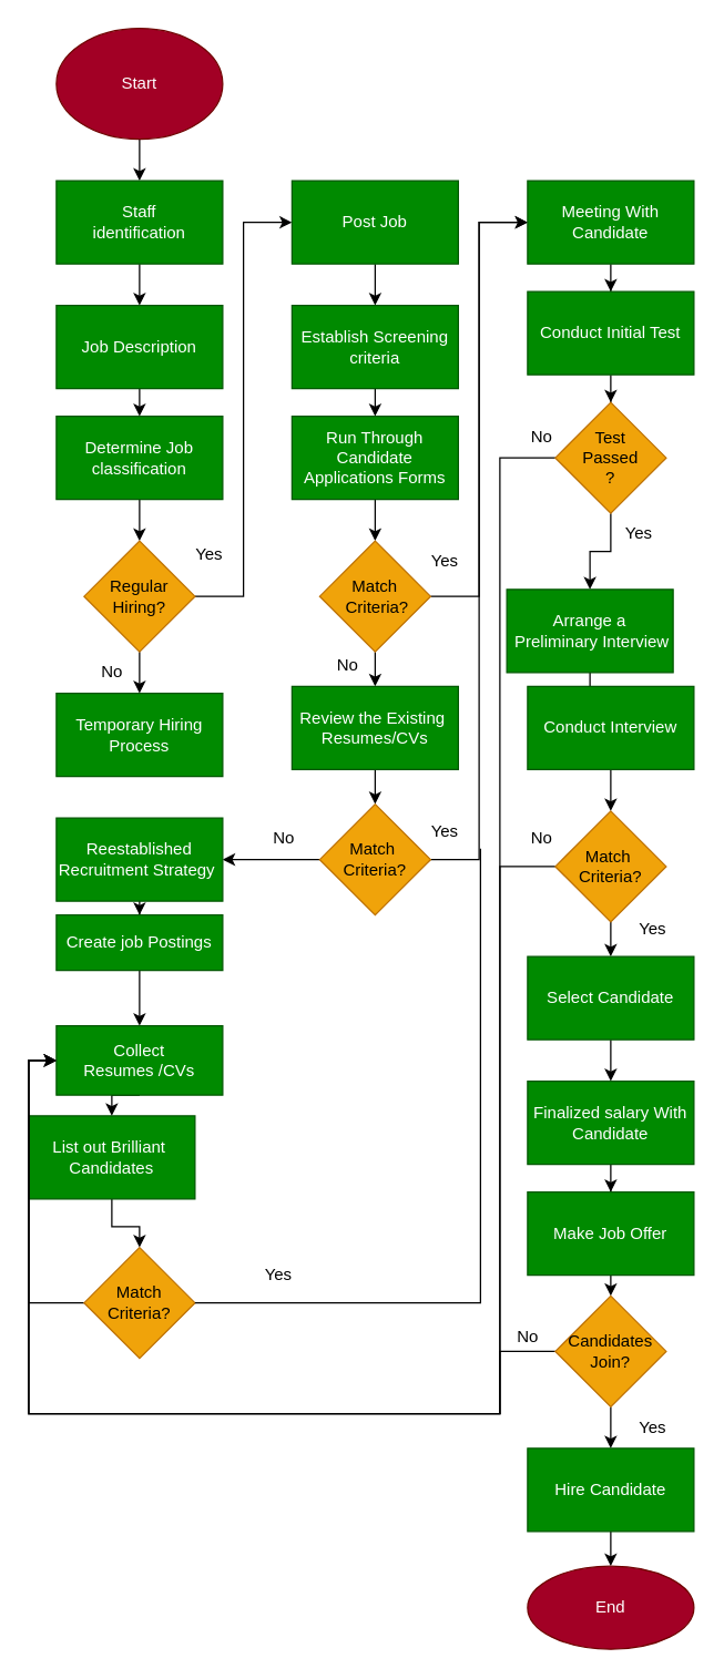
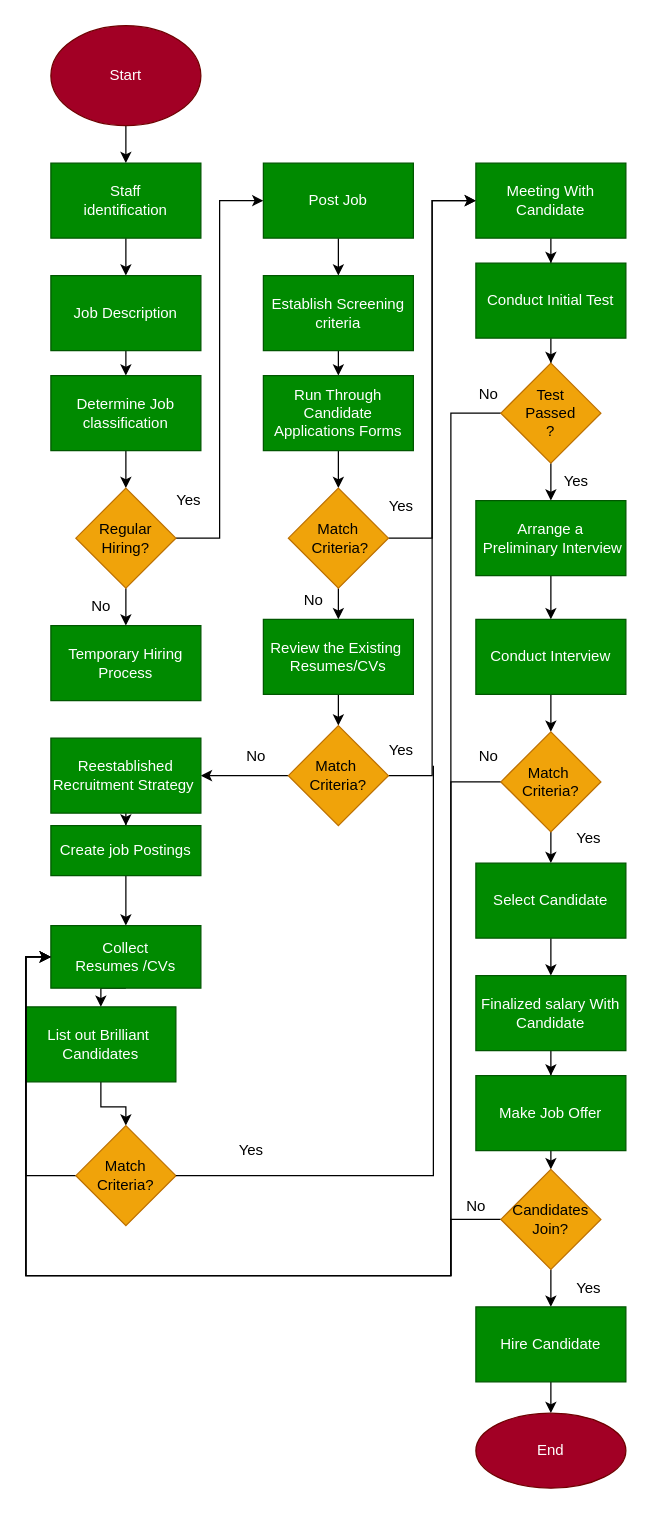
  <mxCell id="0" />
  <mxCell id="1" parent="0" />
  <mxCell id="2" style="edgeStyle=orthogonalEdgeStyle;rounded=0;orthogonalLoop=1;jettySize=auto;html=1;exitX=0.5;exitY=1;exitDx=0;exitDy=0;entryX=0.5;entryY=0;entryDx=0;entryDy=0;" edge="1" parent="1" source="3" target="5"><mxGeometry relative="1" as="geometry" /></mxCell>
  <mxCell id="3" value="Start" style="ellipse;whiteSpace=wrap;html=1;fillColor=#a20025;fontColor=#ffffff;strokeColor=#6F0000;" vertex="1" parent="1"><mxGeometry x="40" y="20" width="120" height="80" as="geometry" /></mxCell>
  <mxCell id="4" style="edgeStyle=orthogonalEdgeStyle;rounded=0;orthogonalLoop=1;jettySize=auto;html=1;exitX=0.5;exitY=1;exitDx=0;exitDy=0;entryX=0.5;entryY=0;entryDx=0;entryDy=0;" edge="1" parent="1" source="5" target="7"><mxGeometry relative="1" as="geometry" /></mxCell>
  <mxCell id="5" value="Staff&lt;br&gt;identification" style="rounded=0;whiteSpace=wrap;html=1;fillColor=#008a00;fontColor=#ffffff;strokeColor=#005700;" vertex="1" parent="1"><mxGeometry x="40" y="130" width="120" height="60" as="geometry" /></mxCell>
  <mxCell id="6" style="edgeStyle=orthogonalEdgeStyle;rounded=0;orthogonalLoop=1;jettySize=auto;html=1;exitX=0.5;exitY=1;exitDx=0;exitDy=0;entryX=0.5;entryY=0;entryDx=0;entryDy=0;" edge="1" parent="1" source="7" target="9"><mxGeometry relative="1" as="geometry" /></mxCell>
  <mxCell id="7" value="Job Description" style="rounded=0;whiteSpace=wrap;html=1;fillColor=#008a00;fontColor=#ffffff;strokeColor=#005700;" vertex="1" parent="1"><mxGeometry x="40" y="220" width="120" height="60" as="geometry" /></mxCell>
  <mxCell id="8" style="edgeStyle=orthogonalEdgeStyle;rounded=0;orthogonalLoop=1;jettySize=auto;html=1;exitX=0.5;exitY=1;exitDx=0;exitDy=0;entryX=0.5;entryY=0;entryDx=0;entryDy=0;" edge="1" parent="1" source="9"><mxGeometry relative="1" as="geometry"><mxPoint x="100" y="390" as="targetPoint" /></mxGeometry></mxCell>
  <mxCell id="9" value="Determine Job classification" style="rounded=0;whiteSpace=wrap;html=1;fillColor=#008a00;fontColor=#ffffff;strokeColor=#005700;" vertex="1" parent="1"><mxGeometry x="40" y="300" width="120" height="60" as="geometry" /></mxCell>
  <mxCell id="10" value="Temporary Hiring Process" style="rounded=0;whiteSpace=wrap;html=1;fillColor=#008a00;fontColor=#ffffff;strokeColor=#005700;" vertex="1" parent="1"><mxGeometry x="40" y="500" width="120" height="60" as="geometry" /></mxCell>
  <mxCell id="11" style="edgeStyle=orthogonalEdgeStyle;rounded=0;orthogonalLoop=1;jettySize=auto;html=1;exitX=0.5;exitY=1;exitDx=0;exitDy=0;entryX=0.5;entryY=0;entryDx=0;entryDy=0;" edge="1" parent="1" source="13" target="10"><mxGeometry relative="1" as="geometry" /></mxCell>
  <mxCell id="12" style="edgeStyle=orthogonalEdgeStyle;rounded=0;orthogonalLoop=1;jettySize=auto;html=1;entryX=0;entryY=0.5;entryDx=0;entryDy=0;" edge="1" parent="1" source="13" target="16"><mxGeometry relative="1" as="geometry" /></mxCell>
  <mxCell id="13" value="Regular Hiring?" style="rhombus;whiteSpace=wrap;html=1;fillColor=#f0a30a;strokeColor=#BD7000;fontColor=#000000;" vertex="1" parent="1"><mxGeometry x="60" y="390" width="80" height="80" as="geometry" /></mxCell>
  <mxCell id="14" value="No" style="text;html=1;align=center;verticalAlign=middle;resizable=0;points=[];autosize=1;strokeColor=none;fillColor=none;" vertex="1" parent="1"><mxGeometry x="60" y="470" width="40" height="30" as="geometry" /></mxCell>
  <mxCell id="15" style="edgeStyle=orthogonalEdgeStyle;rounded=0;orthogonalLoop=1;jettySize=auto;html=1;exitX=0.5;exitY=1;exitDx=0;exitDy=0;entryX=0.5;entryY=0;entryDx=0;entryDy=0;" edge="1" parent="1" source="16" target="18"><mxGeometry relative="1" as="geometry" /></mxCell>
  <mxCell id="16" value="Post Job" style="rounded=0;whiteSpace=wrap;html=1;fillColor=#008a00;fontColor=#ffffff;strokeColor=#005700;" vertex="1" parent="1"><mxGeometry x="210" y="130" width="120" height="60" as="geometry" /></mxCell>
  <mxCell id="17" style="edgeStyle=orthogonalEdgeStyle;rounded=0;orthogonalLoop=1;jettySize=auto;html=1;exitX=0.5;exitY=1;exitDx=0;exitDy=0;entryX=0.5;entryY=0;entryDx=0;entryDy=0;" edge="1" parent="1" source="18" target="20"><mxGeometry relative="1" as="geometry" /></mxCell>
  <mxCell id="18" value="Establish Screening criteria" style="rounded=0;whiteSpace=wrap;html=1;fillColor=#008a00;fontColor=#ffffff;strokeColor=#005700;" vertex="1" parent="1"><mxGeometry x="210" y="220" width="120" height="60" as="geometry" /></mxCell>
  <mxCell id="19" style="edgeStyle=orthogonalEdgeStyle;rounded=0;orthogonalLoop=1;jettySize=auto;html=1;exitX=0.5;exitY=1;exitDx=0;exitDy=0;entryX=0.5;entryY=0;entryDx=0;entryDy=0;" edge="1" parent="1" source="20" target="23"><mxGeometry relative="1" as="geometry" /></mxCell>
  <mxCell id="20" value="Run Through Candidate Applications Forms" style="rounded=0;whiteSpace=wrap;html=1;fillColor=#008a00;fontColor=#ffffff;strokeColor=#005700;" vertex="1" parent="1"><mxGeometry x="210" y="300" width="120" height="60" as="geometry" /></mxCell>
  <mxCell id="21" style="edgeStyle=orthogonalEdgeStyle;rounded=0;orthogonalLoop=1;jettySize=auto;html=1;exitX=0.5;exitY=1;exitDx=0;exitDy=0;entryX=0.5;entryY=0;entryDx=0;entryDy=0;" edge="1" parent="1" source="23" target="25"><mxGeometry relative="1" as="geometry" /></mxCell>
  <mxCell id="22" style="edgeStyle=orthogonalEdgeStyle;rounded=0;orthogonalLoop=1;jettySize=auto;html=1;entryX=0;entryY=0.5;entryDx=0;entryDy=0;" edge="1" parent="1" source="23" target="29"><mxGeometry relative="1" as="geometry" /></mxCell>
  <mxCell id="23" value="Match&lt;br&gt;&amp;nbsp;Criteria?" style="rhombus;whiteSpace=wrap;html=1;fillColor=#f0a30a;fontColor=#000000;strokeColor=#BD7000;" vertex="1" parent="1"><mxGeometry x="230" y="390" width="80" height="80" as="geometry" /></mxCell>
  <mxCell id="24" value="" style="edgeStyle=orthogonalEdgeStyle;rounded=0;orthogonalLoop=1;jettySize=auto;html=1;" edge="1" parent="1" source="25" target="33"><mxGeometry relative="1" as="geometry" /></mxCell>
  <mxCell id="25" value="Review the Existing&amp;nbsp;&lt;br&gt;Resumes/CVs" style="rounded=0;whiteSpace=wrap;html=1;fillColor=#008a00;fontColor=#ffffff;strokeColor=#005700;" vertex="1" parent="1"><mxGeometry x="210" y="495" width="120" height="60" as="geometry" /></mxCell>
  <mxCell id="26" value="No" style="text;html=1;align=center;verticalAlign=middle;resizable=0;points=[];autosize=1;strokeColor=none;fillColor=none;" vertex="1" parent="1"><mxGeometry x="230" y="465" width="40" height="30" as="geometry" /></mxCell>
  <mxCell id="27" value="Yes" style="text;html=1;align=center;verticalAlign=middle;resizable=0;points=[];autosize=1;strokeColor=none;fillColor=none;" vertex="1" parent="1"><mxGeometry x="130" y="385" width="40" height="30" as="geometry" /></mxCell>
  <mxCell id="28" value="" style="edgeStyle=orthogonalEdgeStyle;rounded=0;orthogonalLoop=1;jettySize=auto;html=1;" edge="1" parent="1" source="29" target="49"><mxGeometry relative="1" as="geometry" /></mxCell>
  <mxCell id="29" value="Meeting With Candidate" style="whiteSpace=wrap;html=1;fillColor=#008a00;fontColor=#ffffff;strokeColor=#005700;" vertex="1" parent="1"><mxGeometry x="380" y="130" width="120" height="60" as="geometry" /></mxCell>
  <mxCell id="30" value="Yes" style="text;html=1;align=center;verticalAlign=middle;resizable=0;points=[];autosize=1;strokeColor=none;fillColor=none;" vertex="1" parent="1"><mxGeometry x="300" y="390" width="40" height="30" as="geometry" /></mxCell>
  <mxCell id="31" value="" style="edgeStyle=orthogonalEdgeStyle;rounded=0;orthogonalLoop=1;jettySize=auto;html=1;" edge="1" parent="1" source="33" target="35"><mxGeometry relative="1" as="geometry" /></mxCell>
  <mxCell id="32" style="edgeStyle=orthogonalEdgeStyle;rounded=0;orthogonalLoop=1;jettySize=auto;html=1;exitX=1;exitY=0.5;exitDx=0;exitDy=0;entryX=0;entryY=0.5;entryDx=0;entryDy=0;" edge="1" parent="1" source="33" target="29"><mxGeometry relative="1" as="geometry" /></mxCell>
  <mxCell id="33" value="Match&amp;nbsp;&lt;br&gt;Criteria?" style="rhombus;whiteSpace=wrap;html=1;rounded=0;fillColor=#f0a30a;fontColor=#000000;strokeColor=#BD7000;" vertex="1" parent="1"><mxGeometry x="230" y="580" width="80" height="80" as="geometry" /></mxCell>
  <mxCell id="34" value="" style="edgeStyle=orthogonalEdgeStyle;rounded=0;orthogonalLoop=1;jettySize=auto;html=1;" edge="1" parent="1" source="35" target="39"><mxGeometry relative="1" as="geometry" /></mxCell>
  <mxCell id="35" value="Reestablished Recruitment Strategy&amp;nbsp;" style="whiteSpace=wrap;html=1;rounded=0;fillColor=#008a00;fontColor=#ffffff;strokeColor=#005700;" vertex="1" parent="1"><mxGeometry x="40" y="590" width="120" height="60" as="geometry" /></mxCell>
  <mxCell id="36" value="Yes" style="text;html=1;align=center;verticalAlign=middle;resizable=0;points=[];autosize=1;strokeColor=none;fillColor=none;" vertex="1" parent="1"><mxGeometry x="300" y="585" width="40" height="30" as="geometry" /></mxCell>
  <mxCell id="37" value="No" style="text;html=1;align=center;verticalAlign=middle;resizable=0;points=[];autosize=1;strokeColor=none;fillColor=none;" vertex="1" parent="1"><mxGeometry x="183.5" y="590" width="40" height="30" as="geometry" /></mxCell>
  <mxCell id="38" style="edgeStyle=orthogonalEdgeStyle;rounded=0;orthogonalLoop=1;jettySize=auto;html=1;exitX=0.5;exitY=1;exitDx=0;exitDy=0;entryX=0.5;entryY=0;entryDx=0;entryDy=0;" edge="1" parent="1" source="39" target="45"><mxGeometry relative="1" as="geometry" /></mxCell>
  <mxCell id="39" value="Create job Postings" style="whiteSpace=wrap;html=1;rounded=0;fillColor=#008a00;fontColor=#ffffff;strokeColor=#005700;" vertex="1" parent="1"><mxGeometry x="40" y="660" width="120" height="40" as="geometry" /></mxCell>
  <mxCell id="40" value="" style="edgeStyle=orthogonalEdgeStyle;rounded=0;orthogonalLoop=1;jettySize=auto;html=1;" edge="1" parent="1" source="41" target="43"><mxGeometry relative="1" as="geometry" /></mxCell>
  <mxCell id="41" value="List out Brilliant&amp;nbsp; Candidates" style="whiteSpace=wrap;html=1;rounded=0;fillColor=#008a00;fontColor=#ffffff;strokeColor=#005700;" vertex="1" parent="1"><mxGeometry x="20" y="805" width="120" height="60" as="geometry" /></mxCell>
  <mxCell id="42" style="edgeStyle=orthogonalEdgeStyle;rounded=0;orthogonalLoop=1;jettySize=auto;html=1;exitX=0;exitY=0.5;exitDx=0;exitDy=0;entryX=0;entryY=0.5;entryDx=0;entryDy=0;" edge="1" parent="1" source="43" target="45"><mxGeometry relative="1" as="geometry" /></mxCell>
  <mxCell id="43" value="Match &lt;br&gt;Criteria?" style="rhombus;whiteSpace=wrap;html=1;rounded=0;fillColor=#f0a30a;fontColor=#000000;strokeColor=#BD7000;" vertex="1" parent="1"><mxGeometry x="60" y="900" width="80" height="80" as="geometry" /></mxCell>
  <mxCell id="44" style="edgeStyle=orthogonalEdgeStyle;rounded=0;orthogonalLoop=1;jettySize=auto;html=1;exitX=0.5;exitY=1;exitDx=0;exitDy=0;entryX=0.5;entryY=0;entryDx=0;entryDy=0;" edge="1" parent="1" source="45" target="41"><mxGeometry relative="1" as="geometry" /></mxCell>
  <mxCell id="45" value="Collect &lt;br&gt;Resumes /CVs" style="rounded=0;whiteSpace=wrap;html=1;fillColor=#008a00;fontColor=#ffffff;strokeColor=#005700;" vertex="1" parent="1"><mxGeometry x="40" y="740" width="120" height="50" as="geometry" /></mxCell>
  <mxCell id="46" value="" style="endArrow=none;html=1;rounded=0;exitX=1;exitY=0.5;exitDx=0;exitDy=0;entryX=1.15;entryY=0.9;entryDx=0;entryDy=0;entryPerimeter=0;" edge="1" parent="1" source="43" target="36"><mxGeometry width="50" height="50" relative="1" as="geometry"><mxPoint x="130" y="660" as="sourcePoint" /><mxPoint x="350" y="620" as="targetPoint" /><Array as="points"><mxPoint x="346" y="940" /></Array></mxGeometry></mxCell>
  <mxCell id="47" value="Yes" style="text;html=1;align=center;verticalAlign=middle;resizable=0;points=[];autosize=1;strokeColor=none;fillColor=none;" vertex="1" parent="1"><mxGeometry x="180" y="905" width="40" height="30" as="geometry" /></mxCell>
  <mxCell id="48" value="" style="edgeStyle=orthogonalEdgeStyle;rounded=0;orthogonalLoop=1;jettySize=auto;html=1;" edge="1" parent="1" source="49" target="52"><mxGeometry relative="1" as="geometry" /></mxCell>
  <mxCell id="49" value="Conduct Initial Test" style="whiteSpace=wrap;html=1;fillColor=#008a00;fontColor=#ffffff;strokeColor=#005700;" vertex="1" parent="1"><mxGeometry x="380" y="210" width="120" height="60" as="geometry" /></mxCell>
  <mxCell id="50" value="" style="edgeStyle=orthogonalEdgeStyle;rounded=0;orthogonalLoop=1;jettySize=auto;html=1;" edge="1" parent="1" source="52" target="54"><mxGeometry relative="1" as="geometry" /></mxCell>
  <mxCell id="51" style="edgeStyle=orthogonalEdgeStyle;rounded=0;orthogonalLoop=1;jettySize=auto;html=1;exitX=0;exitY=0.5;exitDx=0;exitDy=0;entryX=0;entryY=0.5;entryDx=0;entryDy=0;" edge="1" parent="1" source="52" target="45"><mxGeometry relative="1" as="geometry"><mxPoint x="40" y="770" as="targetPoint" /><Array as="points"><mxPoint x="360" y="330" /><mxPoint x="360" y="1020" /><mxPoint x="20" y="1020" /><mxPoint x="20" y="765" /></Array></mxGeometry></mxCell>
  <mxCell id="52" value="Test &lt;br&gt;Passed&lt;br&gt;?" style="rhombus;whiteSpace=wrap;html=1;fillColor=#f0a30a;fontColor=#000000;strokeColor=#BD7000;" vertex="1" parent="1"><mxGeometry x="400" y="290" width="80" height="80" as="geometry" /></mxCell>
  <mxCell id="53" value="" style="edgeStyle=orthogonalEdgeStyle;rounded=0;orthogonalLoop=1;jettySize=auto;html=1;" edge="1" parent="1" source="54" target="57"><mxGeometry relative="1" as="geometry" /></mxCell>
- <mxCell id="54" value="Arrange a&lt;br&gt;&amp;nbsp;Preliminary Interview" style="whiteSpace=wrap;html=1;fillColor=#008a00;fontColor=#ffffff;strokeColor=#005700;" vertex="1" parent="1"><mxGeometry x="365" y="425" width="120" height="60" as="geometry" /></mxCell>
+ <mxCell id="54" value="Arrange a&lt;br&gt;&amp;nbsp;Preliminary Interview" style="whiteSpace=wrap;html=1;fillColor=#008a00;fontColor=#ffffff;strokeColor=#005700;" vertex="1" parent="1"><mxGeometry x="380" y="400" width="120" height="60" as="geometry" /></mxCell>
  <mxCell id="55" value="Yes" style="text;html=1;align=center;verticalAlign=middle;resizable=0;points=[];autosize=1;strokeColor=none;fillColor=none;" vertex="1" parent="1"><mxGeometry x="440" y="370" width="40" height="30" as="geometry" /></mxCell>
  <mxCell id="56" style="edgeStyle=orthogonalEdgeStyle;rounded=0;orthogonalLoop=1;jettySize=auto;html=1;exitX=0.5;exitY=1;exitDx=0;exitDy=0;entryX=0.5;entryY=0;entryDx=0;entryDy=0;" edge="1" parent="1" source="57" target="60"><mxGeometry relative="1" as="geometry" /></mxCell>
  <mxCell id="57" value="Conduct Interview" style="whiteSpace=wrap;html=1;fillColor=#008a00;fontColor=#ffffff;strokeColor=#005700;" vertex="1" parent="1"><mxGeometry x="380" y="495" width="120" height="60" as="geometry" /></mxCell>
  <mxCell id="58" value="" style="edgeStyle=orthogonalEdgeStyle;rounded=0;orthogonalLoop=1;jettySize=auto;html=1;" edge="1" parent="1" source="60" target="64"><mxGeometry relative="1" as="geometry" /></mxCell>
  <mxCell id="59" style="edgeStyle=orthogonalEdgeStyle;rounded=0;orthogonalLoop=1;jettySize=auto;html=1;exitX=0;exitY=0.5;exitDx=0;exitDy=0;entryX=0;entryY=0.5;entryDx=0;entryDy=0;" edge="1" parent="1" source="60" target="45"><mxGeometry relative="1" as="geometry"><mxPoint x="350" y="1326.316" as="targetPoint" /><Array as="points"><mxPoint x="360" y="625" /><mxPoint x="360" y="1020" /><mxPoint x="20" y="1020" /><mxPoint x="20" y="765" /></Array></mxGeometry></mxCell>
  <mxCell id="60" value="Match&amp;nbsp;&lt;br&gt;Criteria?" style="rhombus;whiteSpace=wrap;html=1;rounded=0;fillColor=#f0a30a;fontColor=#000000;strokeColor=#BD7000;" vertex="1" parent="1"><mxGeometry x="400" y="585" width="80" height="80" as="geometry" /></mxCell>
  <mxCell id="61" value="No" style="text;html=1;align=center;verticalAlign=middle;resizable=0;points=[];autosize=1;strokeColor=none;fillColor=none;" vertex="1" parent="1"><mxGeometry x="370" y="300" width="40" height="30" as="geometry" /></mxCell>
  <mxCell id="62" value="No" style="text;html=1;align=center;verticalAlign=middle;resizable=0;points=[];autosize=1;strokeColor=none;fillColor=none;" vertex="1" parent="1"><mxGeometry x="370" y="590" width="40" height="30" as="geometry" /></mxCell>
  <mxCell id="63" value="" style="edgeStyle=orthogonalEdgeStyle;rounded=0;orthogonalLoop=1;jettySize=auto;html=1;" edge="1" parent="1" source="64" target="66"><mxGeometry relative="1" as="geometry" /></mxCell>
  <mxCell id="64" value="Select Candidate" style="whiteSpace=wrap;html=1;rounded=0;fillColor=#008a00;fontColor=#ffffff;strokeColor=#005700;" vertex="1" parent="1"><mxGeometry x="380" y="690" width="120" height="60" as="geometry" /></mxCell>
  <mxCell id="65" value="" style="edgeStyle=orthogonalEdgeStyle;rounded=0;orthogonalLoop=1;jettySize=auto;html=1;" edge="1" parent="1" source="66" target="68"><mxGeometry relative="1" as="geometry" /></mxCell>
  <mxCell id="66" value="Finalized salary With Candidate" style="whiteSpace=wrap;html=1;rounded=0;fillColor=#008a00;fontColor=#ffffff;strokeColor=#005700;" vertex="1" parent="1"><mxGeometry x="380" y="780" width="120" height="60" as="geometry" /></mxCell>
  <mxCell id="67" style="edgeStyle=orthogonalEdgeStyle;rounded=0;orthogonalLoop=1;jettySize=auto;html=1;exitX=0.5;exitY=1;exitDx=0;exitDy=0;entryX=0.5;entryY=0;entryDx=0;entryDy=0;" edge="1" parent="1" source="68" target="71"><mxGeometry relative="1" as="geometry" /></mxCell>
  <mxCell id="68" value="Make Job Offer" style="whiteSpace=wrap;html=1;rounded=0;fillColor=#008a00;fontColor=#ffffff;strokeColor=#005700;" vertex="1" parent="1"><mxGeometry x="380" y="860" width="120" height="60" as="geometry" /></mxCell>
  <mxCell id="69" value="" style="edgeStyle=orthogonalEdgeStyle;rounded=0;orthogonalLoop=1;jettySize=auto;html=1;" edge="1" parent="1" source="71" target="73"><mxGeometry relative="1" as="geometry" /></mxCell>
  <mxCell id="70" style="edgeStyle=orthogonalEdgeStyle;rounded=0;orthogonalLoop=1;jettySize=auto;html=1;exitX=0;exitY=0.5;exitDx=0;exitDy=0;entryX=0;entryY=0.5;entryDx=0;entryDy=0;" edge="1" parent="1" source="71" target="45"><mxGeometry relative="1" as="geometry"><Array as="points"><mxPoint x="360" y="975" /><mxPoint x="360" y="1020" /><mxPoint x="20" y="1020" /><mxPoint x="20" y="765" /></Array></mxGeometry></mxCell>
  <mxCell id="71" value="Candidates Join?" style="rhombus;whiteSpace=wrap;html=1;rounded=0;fillColor=#f0a30a;fontColor=#000000;strokeColor=#BD7000;" vertex="1" parent="1"><mxGeometry x="400" y="935" width="80" height="80" as="geometry" /></mxCell>
  <mxCell id="72" value="" style="edgeStyle=orthogonalEdgeStyle;rounded=0;orthogonalLoop=1;jettySize=auto;html=1;" edge="1" parent="1" source="73" target="74"><mxGeometry relative="1" as="geometry" /></mxCell>
  <mxCell id="73" value="Hire Candidate" style="whiteSpace=wrap;html=1;rounded=0;fillColor=#008a00;fontColor=#ffffff;strokeColor=#005700;" vertex="1" parent="1"><mxGeometry x="380" y="1045" width="120" height="60" as="geometry" /></mxCell>
  <mxCell id="74" value="End" style="ellipse;whiteSpace=wrap;html=1;rounded=0;fillColor=#a20025;fontColor=#ffffff;strokeColor=#6F0000;" vertex="1" parent="1"><mxGeometry x="380" y="1130" width="120" height="60" as="geometry" /></mxCell>
  <mxCell id="75" value="Yes" style="text;html=1;align=center;verticalAlign=middle;resizable=0;points=[];autosize=1;strokeColor=none;fillColor=none;" vertex="1" parent="1"><mxGeometry x="450" y="1015" width="40" height="30" as="geometry" /></mxCell>
  <mxCell id="76" value="Yes" style="text;html=1;align=center;verticalAlign=middle;resizable=0;points=[];autosize=1;strokeColor=none;fillColor=none;" vertex="1" parent="1"><mxGeometry x="450" y="655" width="40" height="30" as="geometry" /></mxCell>
  <mxCell id="77" value="No" style="text;html=1;align=center;verticalAlign=middle;resizable=0;points=[];autosize=1;strokeColor=none;fillColor=none;" vertex="1" parent="1"><mxGeometry x="360" y="950" width="40" height="30" as="geometry" /></mxCell>
